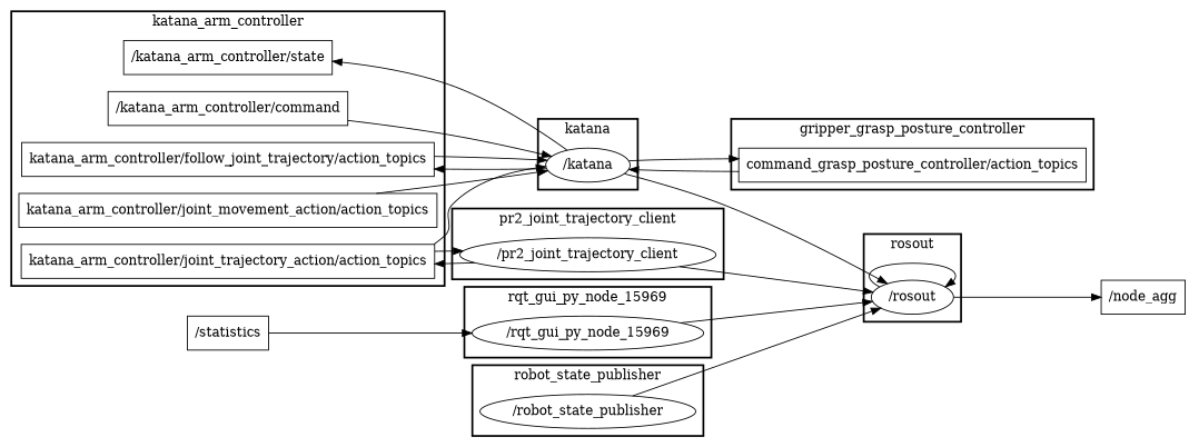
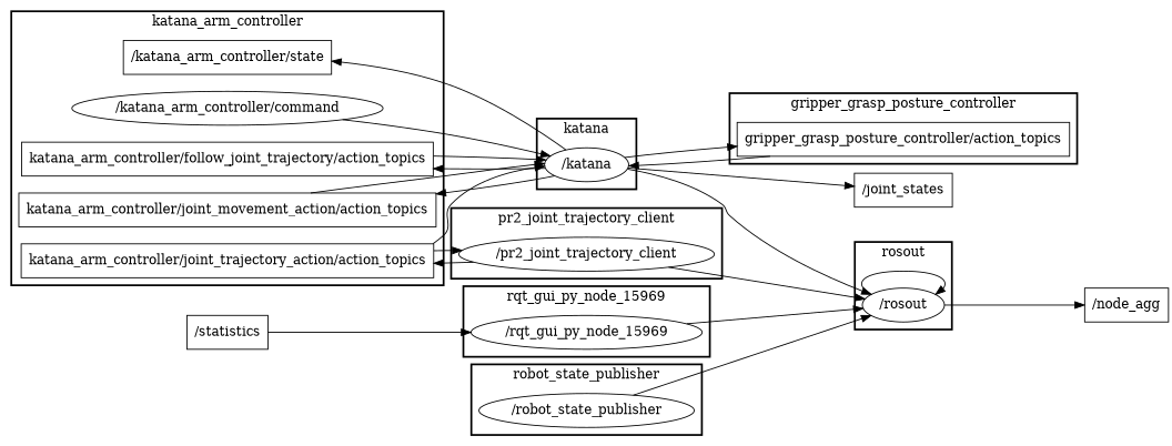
  digraph {
    compound=True
    rank=same
    rankdir=LR
    ranksep=0.2
    node [shape=box]
    edge [penwidth=1]
    n1 [height=0.5 label="/katana_arm_controller/state" width=2.3889]
-   n2 [height=0.5 label="/katana_arm_controller/command" width=2.8056]
+   n2 [height=0.5 label="/katana_arm_controller/command" shape=ellipse width=2.8056]
    n3 [height=0.5 label="katana_arm_controller/follow_joint_trajectory/action_topics" width=4.7778]
    n4 [height=0.5 label="katana_arm_controller/joint_movement_action/action_topics" width=4.8472]
    n5 [height=0.5 label="katana_arm_controller/joint_trajectory_action/action_topics" width=4.75]
    n6 [height=0.5 label="/rqt_gui_py_node_15969" shape=ellipse width=2.7623]
    n7 [height=0.5 label="/katana" shape=ellipse width=1.011]
-   n8 [height=0.5 label="command_grasp_posture_controller/action_topics" width=3.7917]
+   n8 [height=0.5 label="gripper_grasp_posture_controller/action_topics" width=3.7917]
    n9 [height=0.5 label="/rosout" shape=ellipse width=0.97491]
    n10 [height=0.5 label="/robot_state_publisher" shape=ellipse width=2.4734]
    n11 [height=0.5 label="/pr2_joint_trajectory_client" shape=ellipse width=2.9789]
+   n12 [height=0.5 label="/joint_states" width=1.1389]
    n13 [height=0.5 label="/node_agg" width=1.1111]
    n14 [height=0.5 label="/statistics" width=0.93056]
    subgraph cluster_1 {
      label=katana_arm_controller
      style=bold
      n1
      n2
      n3
      n4
      n5
    }
    subgraph cluster_2 {
      label=rqt_gui_py_node_15969
      style=bold
      n6
    }
    subgraph cluster_3 {
      label=katana
      style=bold
      n7
    }
    subgraph cluster_4 {
      label=gripper_grasp_posture_controller
      style=bold
      n8
    }
    subgraph cluster_5 {
      label=rosout
      style=bold
      n9
    }
    subgraph cluster_6 {
      label=robot_state_publisher
      style=bold
      n10
    }
    subgraph cluster_7 {
      label=pr2_joint_trajectory_client
      style=bold
      n11
    }
    n2 -> n7
    n3 -> n7
    n4 -> n7
    n5 -> n7
    n5 -> n11
    n6 -> n9
    n7 -> n1
    n7 -> n3
+   n7 -> n4
    n7 -> n8
    n7 -> n9
+   n7 -> n12
    n8 -> n7
    n9 -> n9
    n9 -> n13
    n10 -> n9
    n11 -> n5
    n11 -> n9
    n14 -> n6
  }
